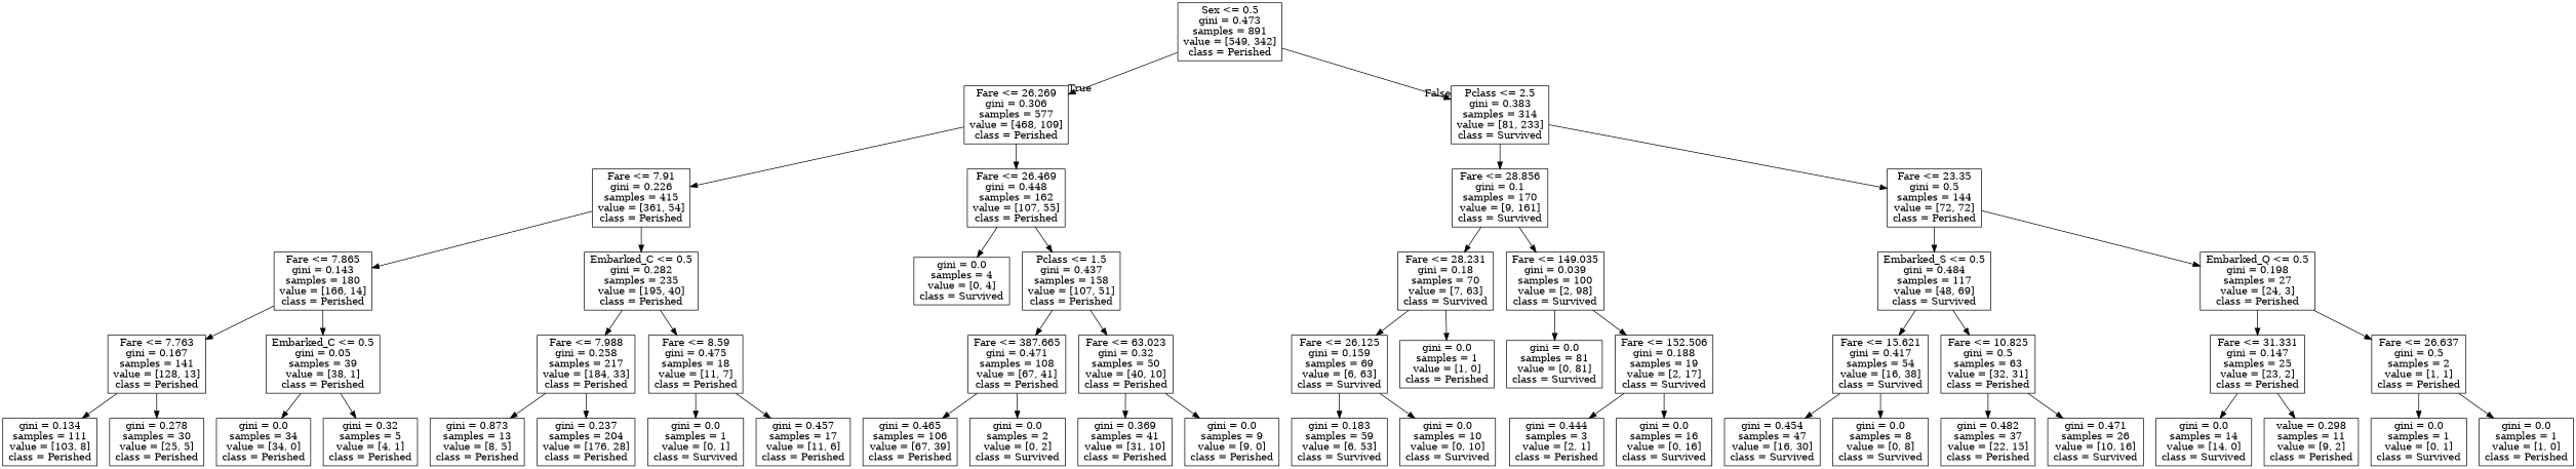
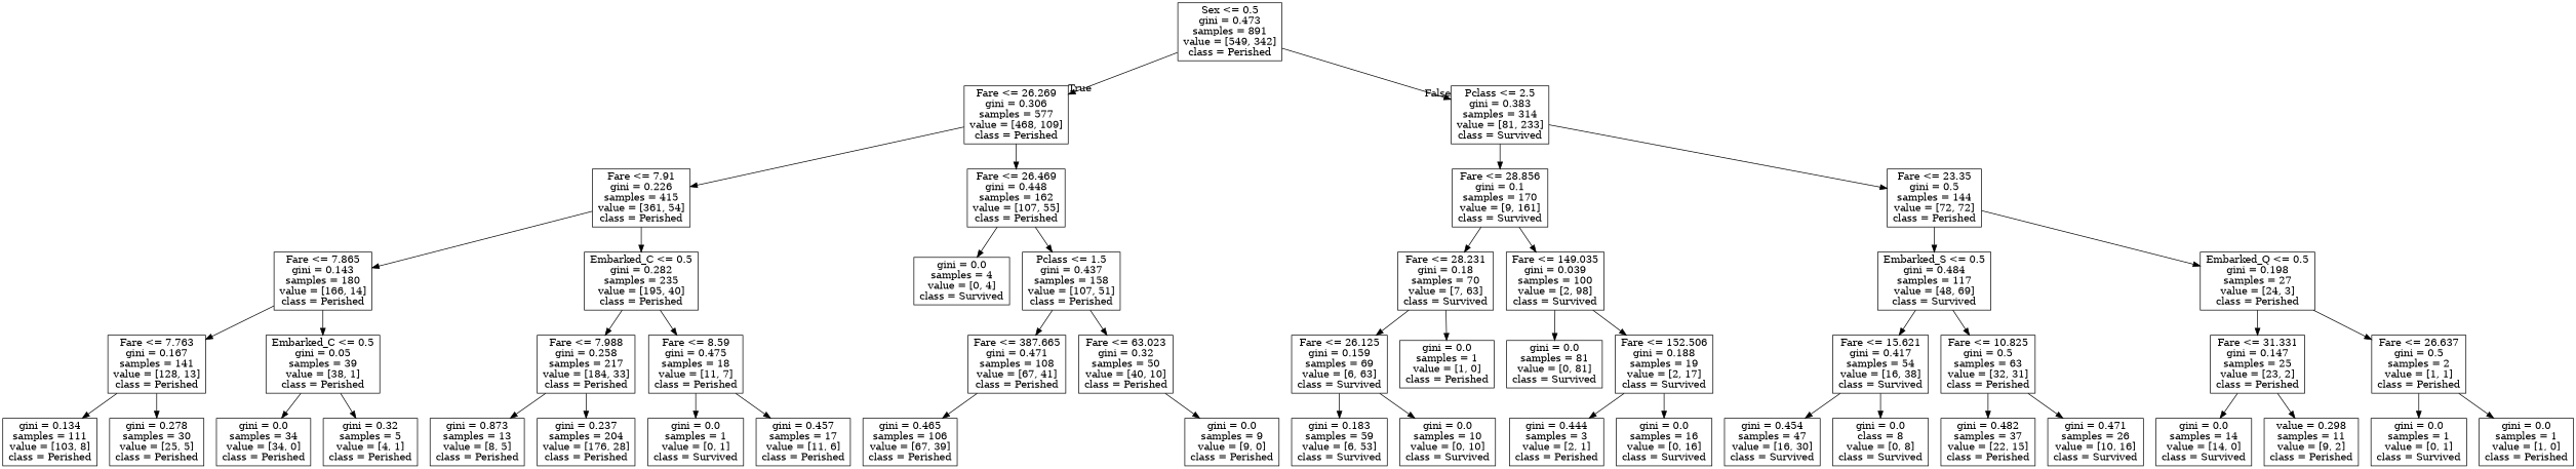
  digraph {
    fontname="DejaVu Serif"
    node [fontname="DejaVu Serif" shape=box]
    edge [fontname="DejaVu Serif"]
    n1 [label="Sex <= 0.5\ngini = 0.473\nsamples = 891\nvalue = [549, 342]\nclass = Perished"]
    n2 [label="Fare <= 26.269\ngini = 0.306\nsamples = 577\nvalue = [468, 109]\nclass = Perished"]
    n3 [label="Pclass <= 2.5\ngini = 0.383\nsamples = 314\nvalue = [81, 233]\nclass = Survived"]
    n4 [label="Fare <= 7.91\ngini = 0.226\nsamples = 415\nvalue = [361, 54]\nclass = Perished"]
    n5 [label="Fare <= 26.469\ngini = 0.448\nsamples = 162\nvalue = [107, 55]\nclass = Perished"]
    n6 [label="Fare <= 28.856\ngini = 0.1\nsamples = 170\nvalue = [9, 161]\nclass = Survived"]
    n7 [label="Fare <= 23.35\ngini = 0.5\nsamples = 144\nvalue = [72, 72]\nclass = Perished"]
    n8 [label="Fare <= 7.865\ngini = 0.143\nsamples = 180\nvalue = [166, 14]\nclass = Perished"]
    n9 [label="Embarked_C <= 0.5\ngini = 0.282\nsamples = 235\nvalue = [195, 40]\nclass = Perished"]
    n10 [label="gini = 0.0\nsamples = 4\nvalue = [0, 4]\nclass = Survived"]
    n11 [label="Pclass <= 1.5\ngini = 0.437\nsamples = 158\nvalue = [107, 51]\nclass = Perished"]
    n12 [label="Fare <= 7.763\ngini = 0.167\nsamples = 141\nvalue = [128, 13]\nclass = Perished"]
    n13 [label="Embarked_C <= 0.5\ngini = 0.05\nsamples = 39\nvalue = [38, 1]\nclass = Perished"]
    n14 [label="Fare <= 7.988\ngini = 0.258\nsamples = 217\nvalue = [184, 33]\nclass = Perished"]
    n15 [label="Fare <= 8.59\ngini = 0.475\nsamples = 18\nvalue = [11, 7]\nclass = Perished"]
    n16 [label="gini = 0.134\nsamples = 111\nvalue = [103, 8]\nclass = Perished"]
    n17 [label="gini = 0.278\nsamples = 30\nvalue = [25, 5]\nclass = Perished"]
    n18 [label="gini = 0.0\nsamples = 34\nvalue = [34, 0]\nclass = Perished"]
    n19 [label="gini = 0.32\nsamples = 5\nvalue = [4, 1]\nclass = Perished"]
    n20 [label="gini = 0.873\nsamples = 13\nvalue = [8, 5]\nclass = Perished"]
    n21 [label="gini = 0.237\nsamples = 204\nvalue = [176, 28]\nclass = Perished"]
    n22 [label="gini = 0.0\nsamples = 1\nvalue = [0, 1]\nclass = Survived"]
    n23 [label="gini = 0.457\nsamples = 17\nvalue = [11, 6]\nclass = Perished"]
    n24 [label="Fare <= 387.665\ngini = 0.471\nsamples = 108\nvalue = [67, 41]\nclass = Perished"]
    n25 [label="Fare <= 63.023\ngini = 0.32\nsamples = 50\nvalue = [40, 10]\nclass = Perished"]
    n26 [label="gini = 0.465\nsamples = 106\nvalue = [67, 39]\nclass = Perished"]
-   n27 [label="gini = 0.0\nsamples = 2\nvalue = [0, 2]\nclass = Survived"]
-   n28 [label="gini = 0.369\nsamples = 41\nvalue = [31, 10]\nclass = Perished"]
    n29 [label="gini = 0.0\nsamples = 9\nvalue = [9, 0]\nclass = Perished"]
    n30 [label="Fare <= 28.231\ngini = 0.18\nsamples = 70\nvalue = [7, 63]\nclass = Survived"]
    n31 [label="Fare <= 149.035\ngini = 0.039\nsamples = 100\nvalue = [2, 98]\nclass = Survived"]
    n32 [label="Embarked_S <= 0.5\ngini = 0.484\nsamples = 117\nvalue = [48, 69]\nclass = Survived"]
    n33 [label="Embarked_Q <= 0.5\ngini = 0.198\nsamples = 27\nvalue = [24, 3]\nclass = Perished"]
    n34 [label="Fare <= 26.125\ngini = 0.159\nsamples = 69\nvalue = [6, 63]\nclass = Survived"]
    n35 [label="gini = 0.0\nsamples = 1\nvalue = [1, 0]\nclass = Perished"]
    n36 [label="gini = 0.0\nsamples = 81\nvalue = [0, 81]\nclass = Survived"]
    n37 [label="Fare <= 152.506\ngini = 0.188\nsamples = 19\nvalue = [2, 17]\nclass = Survived"]
    n38 [label="gini = 0.183\nsamples = 59\nvalue = [6, 53]\nclass = Survived"]
    n39 [label="gini = 0.0\nsamples = 10\nvalue = [0, 10]\nclass = Survived"]
    n40 [label="gini = 0.444\nsamples = 3\nvalue = [2, 1]\nclass = Perished"]
    n41 [label="gini = 0.0\nsamples = 16\nvalue = [0, 16]\nclass = Survived"]
    n42 [label="Fare <= 15.621\ngini = 0.417\nsamples = 54\nvalue = [16, 38]\nclass = Survived"]
    n43 [label="Fare <= 10.825\ngini = 0.5\nsamples = 63\nvalue = [32, 31]\nclass = Perished"]
    n44 [label="Fare <= 31.331\ngini = 0.147\nsamples = 25\nvalue = [23, 2]\nclass = Perished"]
    n45 [label="Fare <= 26.637\ngini = 0.5\nsamples = 2\nvalue = [1, 1]\nclass = Perished"]
    n46 [label="gini = 0.454\nsamples = 47\nvalue = [16, 30]\nclass = Survived"]
-   n47 [label="gini = 0.0\nsamples = 8\nvalue = [0, 8]\nclass = Survived"]
+   n47 [label="gini = 0.0\nclass = 8\nvalue = [0, 8]\nclass = Survived"]
    n48 [label="gini = 0.482\nsamples = 37\nvalue = [22, 15]\nclass = Perished"]
    n49 [label="gini = 0.471\nsamples = 26\nvalue = [10, 16]\nclass = Survived"]
    n50 [label="gini = 0.0\nsamples = 14\nvalue = [14, 0]\nclass = Survived"]
    n51 [label="value = 0.298\nsamples = 11\nvalue = [9, 2]\nclass = Perished"]
    n52 [label="gini = 0.0\nsamples = 1\nvalue = [0, 1]\nclass = Survived"]
    n53 [label="gini = 0.0\nsamples = 1\nvalue = [1, 0]\nclass = Perished"]
    n1 -> n2 [headlabel=True labelangle=45 labeldistance=2.5]
    n1 -> n3 [headlabel=False labelangle=-45 labeldistance=2.5]
    n2 -> n4
    n2 -> n5
    n3 -> n6
    n3 -> n7
    n4 -> n8
    n4 -> n9
    n5 -> n10
    n5 -> n11
    n6 -> n30
    n6 -> n31
    n7 -> n32
    n7 -> n33
    n8 -> n12
    n8 -> n13
    n9 -> n14
    n9 -> n15
    n11 -> n24
    n11 -> n25
    n12 -> n16
    n12 -> n17
    n13 -> n18
    n13 -> n19
    n14 -> n20
    n14 -> n21
    n15 -> n22
    n15 -> n23
    n24 -> n26
-   n24 -> n27
-   n25 -> n28
    n25 -> n29
    n30 -> n34
    n30 -> n35
    n31 -> n36
    n31 -> n37
    n32 -> n42
    n32 -> n43
    n33 -> n44
    n33 -> n45
    n34 -> n38
    n34 -> n39
    n37 -> n40
    n37 -> n41
    n42 -> n46
    n42 -> n47
    n43 -> n48
    n43 -> n49
    n44 -> n50
    n44 -> n51
    n45 -> n52
    n45 -> n53
  }
